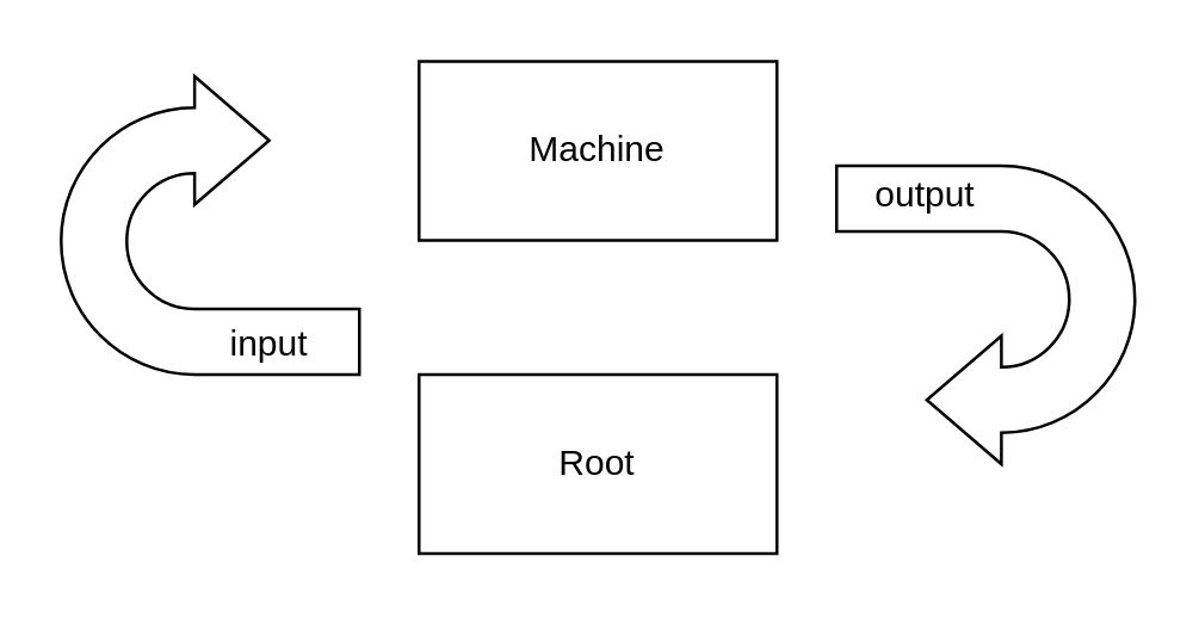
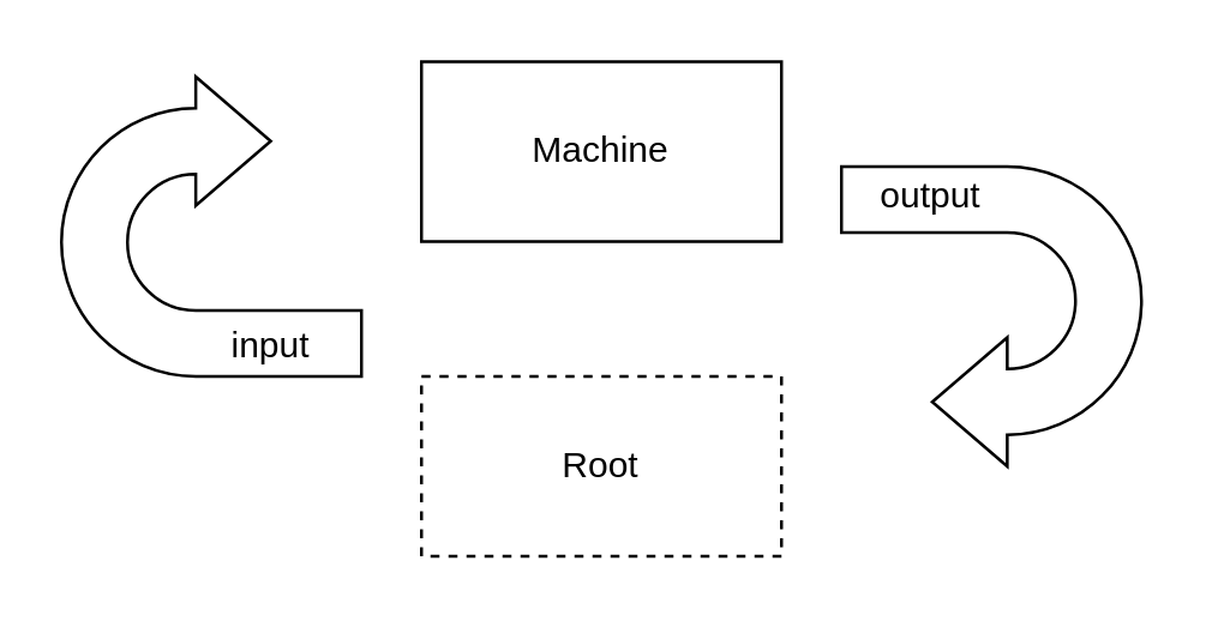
  <mxCell id="0" />
  <mxCell id="1" parent="0" />
  <mxCell id="2" value="Machine" style="rounded=0;whiteSpace=wrap;html=1;" vertex="1" parent="1"><mxGeometry x="140" y="20" width="120" height="60" as="geometry" /></mxCell>
- <mxCell id="3" value="Root" style="rounded=0;whiteSpace=wrap;html=1;" vertex="1" parent="1"><mxGeometry x="140" y="125" width="120" height="60" as="geometry" /></mxCell>
+ <mxCell id="3" value="Root" style="rounded=0;whiteSpace=wrap;html=1;dashed=1;" vertex="1" parent="1"><mxGeometry x="140" y="125" width="120" height="60" as="geometry" /></mxCell>
  <mxCell id="4" value="" style="html=1;shadow=0;dashed=0;align=center;verticalAlign=middle;shape=mxgraph.arrows2.uTurnArrow;dy=11;arrowHead=43;dx2=25;" vertex="1" parent="1"><mxGeometry x="20" y="25" width="100" height="100" as="geometry" /></mxCell>
  <mxCell id="5" value="" style="html=1;shadow=0;dashed=0;align=center;verticalAlign=middle;shape=mxgraph.arrows2.uTurnArrow;dy=11;arrowHead=43;dx2=25;rotation=-180;" vertex="1" parent="1"><mxGeometry x="280" y="55" width="100" height="100" as="geometry" /></mxCell>
  <mxCell id="6" value="input" style="text;html=1;strokeColor=none;fillColor=none;align=center;verticalAlign=middle;whiteSpace=wrap;rounded=0;" vertex="1" parent="1"><mxGeometry x="60" y="95" width="60" height="40" as="geometry" /></mxCell>
  <mxCell id="7" value="output" style="text;html=1;strokeColor=none;fillColor=none;align=center;verticalAlign=middle;whiteSpace=wrap;rounded=0;" vertex="1" parent="1"><mxGeometry x="280" y="45" width="60" height="40" as="geometry" /></mxCell>
